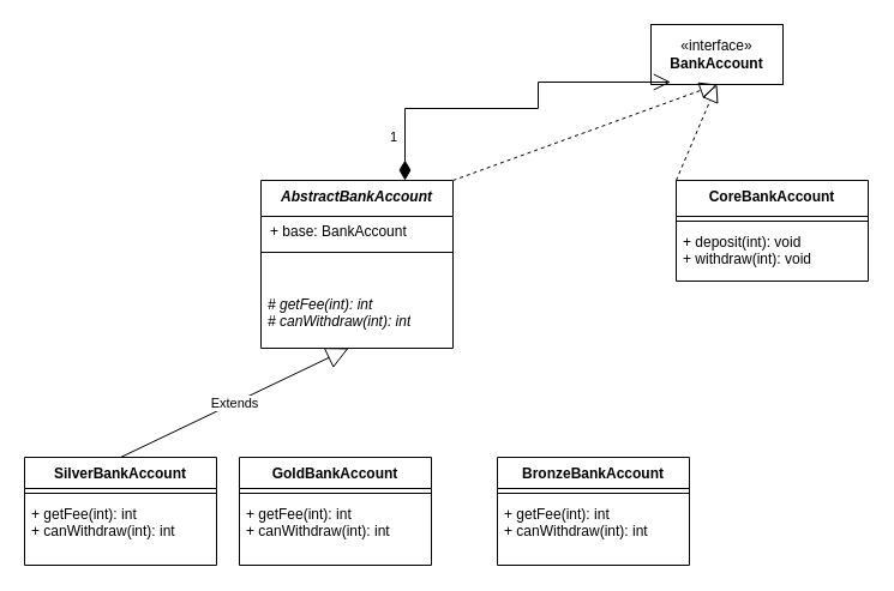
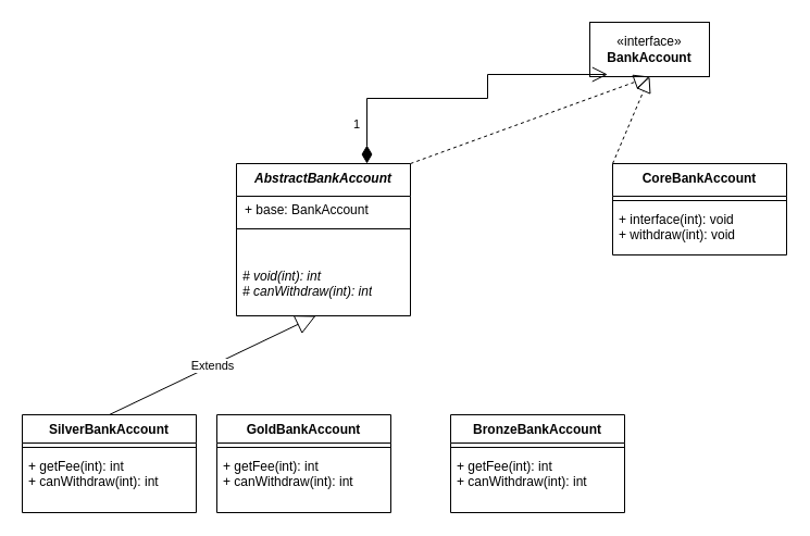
  <mxCell id="0" />
  <mxCell id="1" parent="0" />
  <mxCell id="2" value="«interface»&lt;br&gt;&lt;b&gt;BankAccount&lt;/b&gt;" style="html=1;whiteSpace=wrap;" parent="1" vertex="1"><mxGeometry x="542" y="20" width="110" height="50" as="geometry" /></mxCell>
  <mxCell id="3" value="CoreBankAccount" style="swimlane;fontStyle=1;align=center;verticalAlign=top;childLayout=stackLayout;horizontal=1;startSize=30;horizontalStack=0;resizeParent=1;resizeParentMax=0;resizeLast=0;collapsible=1;marginBottom=0;whiteSpace=wrap;html=1;" parent="1" vertex="1"><mxGeometry x="563" y="150" width="160" height="84" as="geometry" /></mxCell>
  <mxCell id="4" value="" style="line;strokeWidth=1;fillColor=none;align=left;verticalAlign=middle;spacingTop=-1;spacingLeft=3;spacingRight=3;rotatable=0;labelPosition=right;points=[];portConstraint=eastwest;strokeColor=inherit;" parent="3" vertex="1"><mxGeometry y="30" width="160" height="8" as="geometry" /></mxCell>
- <mxCell id="5" value="+ deposit(int): void&lt;div&gt;+ withdraw(int): void&lt;/div&gt;" style="text;strokeColor=none;fillColor=none;align=left;verticalAlign=top;spacingLeft=4;spacingRight=4;overflow=hidden;rotatable=0;points=[[0,0.5],[1,0.5]];portConstraint=eastwest;whiteSpace=wrap;html=1;" parent="3" vertex="1"><mxGeometry y="38" width="160" height="46" as="geometry" /></mxCell>
+ <mxCell id="5" value="+ interface(int): void&lt;div&gt;+ withdraw(int): void&lt;/div&gt;" style="text;strokeColor=none;fillColor=none;align=left;verticalAlign=top;spacingLeft=4;spacingRight=4;overflow=hidden;rotatable=0;points=[[0,0.5],[1,0.5]];portConstraint=eastwest;whiteSpace=wrap;html=1;" parent="3" vertex="1"><mxGeometry y="38" width="160" height="46" as="geometry" /></mxCell>
  <mxCell id="6" value="&lt;i&gt;AbstractBankAccount&lt;/i&gt;" style="swimlane;fontStyle=1;align=center;verticalAlign=top;childLayout=stackLayout;horizontal=1;startSize=30;horizontalStack=0;resizeParent=1;resizeParentMax=0;resizeLast=0;collapsible=1;marginBottom=0;whiteSpace=wrap;html=1;" parent="1" vertex="1"><mxGeometry x="217" y="150" width="160" height="140" as="geometry"><mxRectangle x="144" y="160" width="160" height="30" as="alternateBounds" /></mxGeometry></mxCell>
  <mxCell id="7" value="" style="line;strokeWidth=1;fillColor=none;align=left;verticalAlign=middle;spacingTop=-1;spacingLeft=3;spacingRight=3;rotatable=0;labelPosition=right;points=[];portConstraint=eastwest;strokeColor=inherit;" parent="6" vertex="1"><mxGeometry y="30" width="160" height="60" as="geometry" /></mxCell>
- <mxCell id="8" value="&lt;i&gt;# getFee(int): int&lt;/i&gt;&lt;div&gt;&lt;i&gt;# canWithdraw(int): int&lt;/i&gt;&lt;/div&gt;&lt;div&gt;&lt;br&gt;&lt;/div&gt;" style="text;strokeColor=none;fillColor=none;align=left;verticalAlign=top;spacingLeft=4;spacingRight=4;overflow=hidden;rotatable=0;points=[[0,0.5],[1,0.5]];portConstraint=eastwest;whiteSpace=wrap;html=1;" vertex="1" parent="6"><mxGeometry y="90" width="160" height="50" as="geometry" /></mxCell>
+ <mxCell id="8" value="&lt;i&gt;# void(int): int&lt;/i&gt;&lt;div&gt;&lt;i&gt;# canWithdraw(int): int&lt;/i&gt;&lt;/div&gt;&lt;div&gt;&lt;br&gt;&lt;/div&gt;" style="text;strokeColor=none;fillColor=none;align=left;verticalAlign=top;spacingLeft=4;spacingRight=4;overflow=hidden;rotatable=0;points=[[0,0.5],[1,0.5]];portConstraint=eastwest;whiteSpace=wrap;html=1;" vertex="1" parent="6"><mxGeometry y="90" width="160" height="50" as="geometry" /></mxCell>
  <mxCell id="9" value="+ base: BankAccount" style="text;html=1;align=left;verticalAlign=middle;resizable=0;points=[];autosize=1;strokeColor=none;fillColor=none;" parent="1" vertex="1"><mxGeometry x="223" y="178" width="140" height="30" as="geometry" /></mxCell>
  <mxCell id="10" value="SilverBankAccount&lt;div&gt;&lt;br&gt;&lt;/div&gt;" style="swimlane;fontStyle=1;align=center;verticalAlign=top;childLayout=stackLayout;horizontal=1;startSize=26;horizontalStack=0;resizeParent=1;resizeParentMax=0;resizeLast=0;collapsible=1;marginBottom=0;whiteSpace=wrap;html=1;" parent="1" vertex="1"><mxGeometry x="20" y="381" width="160" height="90" as="geometry" /></mxCell>
  <mxCell id="11" value="" style="line;strokeWidth=1;fillColor=none;align=left;verticalAlign=middle;spacingTop=-1;spacingLeft=3;spacingRight=3;rotatable=0;labelPosition=right;points=[];portConstraint=eastwest;strokeColor=inherit;" parent="10" vertex="1"><mxGeometry y="26" width="160" height="8" as="geometry" /></mxCell>
  <mxCell id="12" value="+ getFee(int): int&lt;div&gt;+ canWithdraw(int): int&lt;/div&gt;&lt;div&gt;&lt;br&gt;&lt;/div&gt;" style="text;strokeColor=none;fillColor=none;align=left;verticalAlign=top;spacingLeft=4;spacingRight=4;overflow=hidden;rotatable=0;points=[[0,0.5],[1,0.5]];portConstraint=eastwest;whiteSpace=wrap;html=1;" parent="10" vertex="1"><mxGeometry y="34" width="160" height="56" as="geometry" /></mxCell>
  <mxCell id="13" value="" style="endArrow=block;dashed=1;endFill=0;endSize=12;html=1;rounded=0;entryX=0.5;entryY=1;entryDx=0;entryDy=0;" parent="1" target="2" edge="1"><mxGeometry width="160" relative="1" as="geometry"><mxPoint x="563" y="150" as="sourcePoint" /><mxPoint x="723" y="150" as="targetPoint" /></mxGeometry></mxCell>
  <mxCell id="14" value="" style="endArrow=block;dashed=1;endFill=0;endSize=12;html=1;rounded=0;entryX=0.5;entryY=1;entryDx=0;entryDy=0;exitX=1;exitY=0;exitDx=0;exitDy=0;" parent="1" source="6" target="2" edge="1"><mxGeometry width="160" relative="1" as="geometry"><mxPoint x="563" y="150" as="sourcePoint" /><mxPoint x="723" y="150" as="targetPoint" /></mxGeometry></mxCell>
  <mxCell id="15" value="Extends" style="endArrow=block;endSize=16;endFill=0;html=1;rounded=0;exitX=0.5;exitY=0;exitDx=0;exitDy=0;" parent="1" source="10" edge="1"><mxGeometry width="160" relative="1" as="geometry"><mxPoint x="490" y="221" as="sourcePoint" /><mxPoint x="290" y="290" as="targetPoint" /></mxGeometry></mxCell>
  <mxCell id="16" value="1" style="endArrow=open;html=1;endSize=12;startArrow=diamondThin;startSize=14;startFill=1;edgeStyle=orthogonalEdgeStyle;align=left;verticalAlign=bottom;rounded=0;entryX=0.149;entryY=0.96;entryDx=0;entryDy=0;entryPerimeter=0;exitX=0.75;exitY=0;exitDx=0;exitDy=0;" parent="1" source="6" target="2" edge="1"><mxGeometry x="-0.822" y="14" relative="1" as="geometry"><mxPoint x="563" y="150" as="sourcePoint" /><mxPoint x="723" y="150" as="targetPoint" /><Array as="points"><mxPoint x="337" y="90" /><mxPoint x="448" y="90" /></Array><mxPoint as="offset" /></mxGeometry></mxCell>
  <mxCell id="17" value="GoldBankAccount&lt;div&gt;&lt;br&gt;&lt;/div&gt;" style="swimlane;fontStyle=1;align=center;verticalAlign=top;childLayout=stackLayout;horizontal=1;startSize=26;horizontalStack=0;resizeParent=1;resizeParentMax=0;resizeLast=0;collapsible=1;marginBottom=0;whiteSpace=wrap;html=1;" parent="1" vertex="1"><mxGeometry x="199" y="381" width="160" height="90" as="geometry" /></mxCell>
  <mxCell id="18" value="" style="line;strokeWidth=1;fillColor=none;align=left;verticalAlign=middle;spacingTop=-1;spacingLeft=3;spacingRight=3;rotatable=0;labelPosition=right;points=[];portConstraint=eastwest;strokeColor=inherit;" parent="17" vertex="1"><mxGeometry y="26" width="160" height="8" as="geometry" /></mxCell>
  <mxCell id="19" value="+ getFee(int): int&lt;div&gt;+ canWithdraw(int): int&lt;/div&gt;&lt;div&gt;&lt;br&gt;&lt;/div&gt;" style="text;strokeColor=none;fillColor=none;align=left;verticalAlign=top;spacingLeft=4;spacingRight=4;overflow=hidden;rotatable=0;points=[[0,0.5],[1,0.5]];portConstraint=eastwest;whiteSpace=wrap;html=1;" parent="17" vertex="1"><mxGeometry y="34" width="160" height="56" as="geometry" /></mxCell>
  <mxCell id="20" value="BronzeBankAccount&lt;div&gt;&lt;br&gt;&lt;/div&gt;" style="swimlane;fontStyle=1;align=center;verticalAlign=top;childLayout=stackLayout;horizontal=1;startSize=26;horizontalStack=0;resizeParent=1;resizeParentMax=0;resizeLast=0;collapsible=1;marginBottom=0;whiteSpace=wrap;html=1;" parent="1" vertex="1"><mxGeometry x="414" y="381" width="160" height="90" as="geometry" /></mxCell>
  <mxCell id="21" value="" style="line;strokeWidth=1;fillColor=none;align=left;verticalAlign=middle;spacingTop=-1;spacingLeft=3;spacingRight=3;rotatable=0;labelPosition=right;points=[];portConstraint=eastwest;strokeColor=inherit;" parent="20" vertex="1"><mxGeometry y="26" width="160" height="8" as="geometry" /></mxCell>
  <mxCell id="22" value="+ getFee(int): int&lt;div&gt;+ canWithdraw(int): int&lt;/div&gt;&lt;div&gt;&lt;br&gt;&lt;/div&gt;" style="text;strokeColor=none;fillColor=none;align=left;verticalAlign=top;spacingLeft=4;spacingRight=4;overflow=hidden;rotatable=0;points=[[0,0.5],[1,0.5]];portConstraint=eastwest;whiteSpace=wrap;html=1;" parent="20" vertex="1"><mxGeometry y="34" width="160" height="56" as="geometry" /></mxCell>
